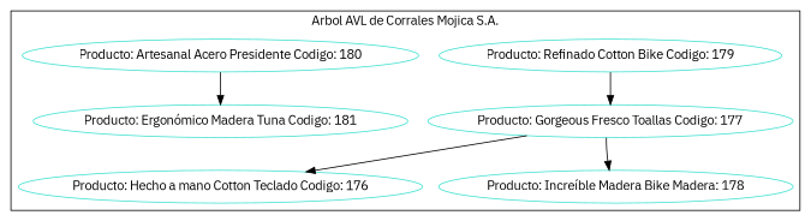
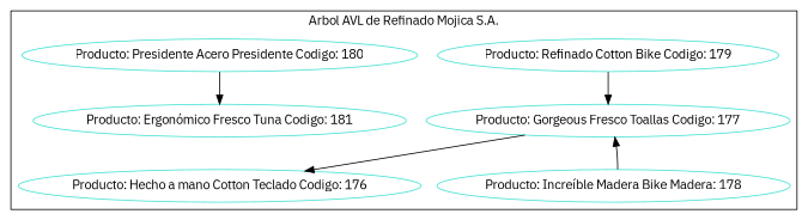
  digraph {
    fontname="IBM Plex Sans"
    node [color=turquoise fontname="IBM Plex Sans"]
    edge [fontname="IBM Plex Sans"]
    n1 [label="Producto: Refinado Cotton Bike Codigo: 179"]
    n2 [label="Producto: Gorgeous Fresco Toallas Codigo: 177"]
-   n3 [label="Producto: Artesanal Acero Presidente Codigo: 180"]
+   n3 [label="Producto: Presidente Acero Presidente Codigo: 180"]
    n4 [label="Producto: Hecho a mano Cotton Teclado Codigo: 176"]
    n5 [label="Producto: Increíble Madera Bike Madera: 178"]
-   n6 [label="Producto: Ergonómico Madera Tuna Codigo: 181"]
+   n6 [label="Producto: Ergonómico Fresco Tuna Codigo: 181"]
    subgraph cluster_1 {
      color=black
-     label="Arbol AVL de Corrales Mojica S.A."
+     label="Arbol AVL de Refinado Mojica S.A."
      n1
      n2
      n3
      n4
      n5
      n6
    }
    n1 -> n2
    n2 -> n4
-   n2 -> n5
+   n5 -> n2
    n3 -> n6
  }
